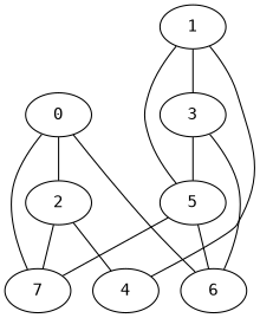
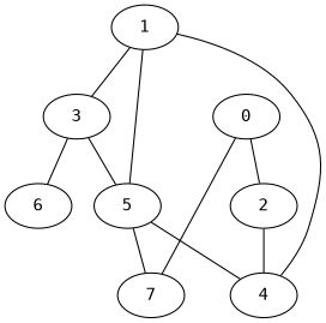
  strict graph {
    fontname="DejaVu Sans Mono"
    node [fontname="DejaVu Sans Mono"]
    edge [capacity=1.0 fontname="DejaVu Sans Mono"]
    0
    2
    6
    7
    4
    1
    3
    5
    0 -- 2
-   0 -- 6
    0 -- 7
-   2 -- 7
    2 -- 4
    1 -- 4
    1 -- 3
    1 -- 5
    3 -- 6
    3 -- 5
-   5 -- 6
+   5 -- 4
    5 -- 7
  }
